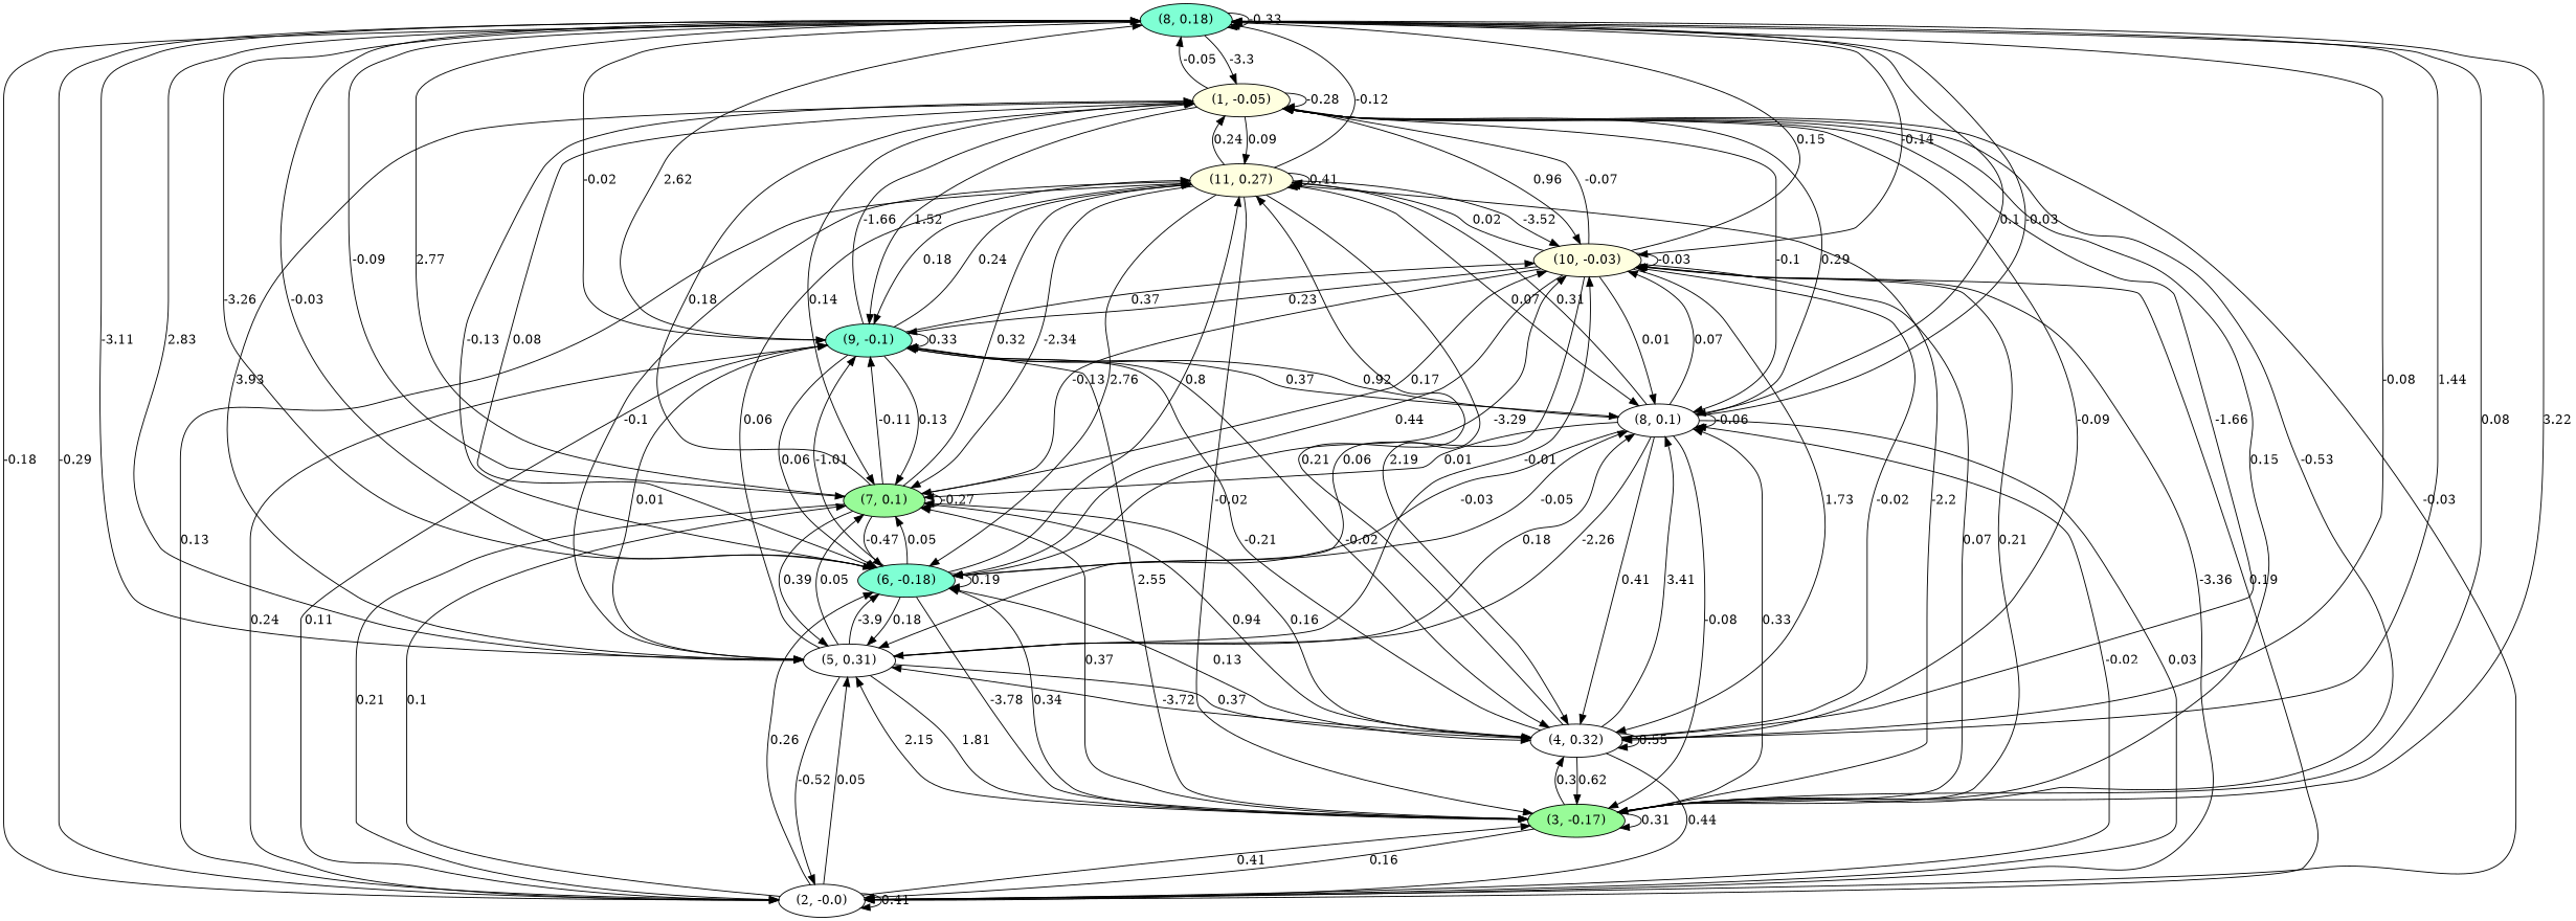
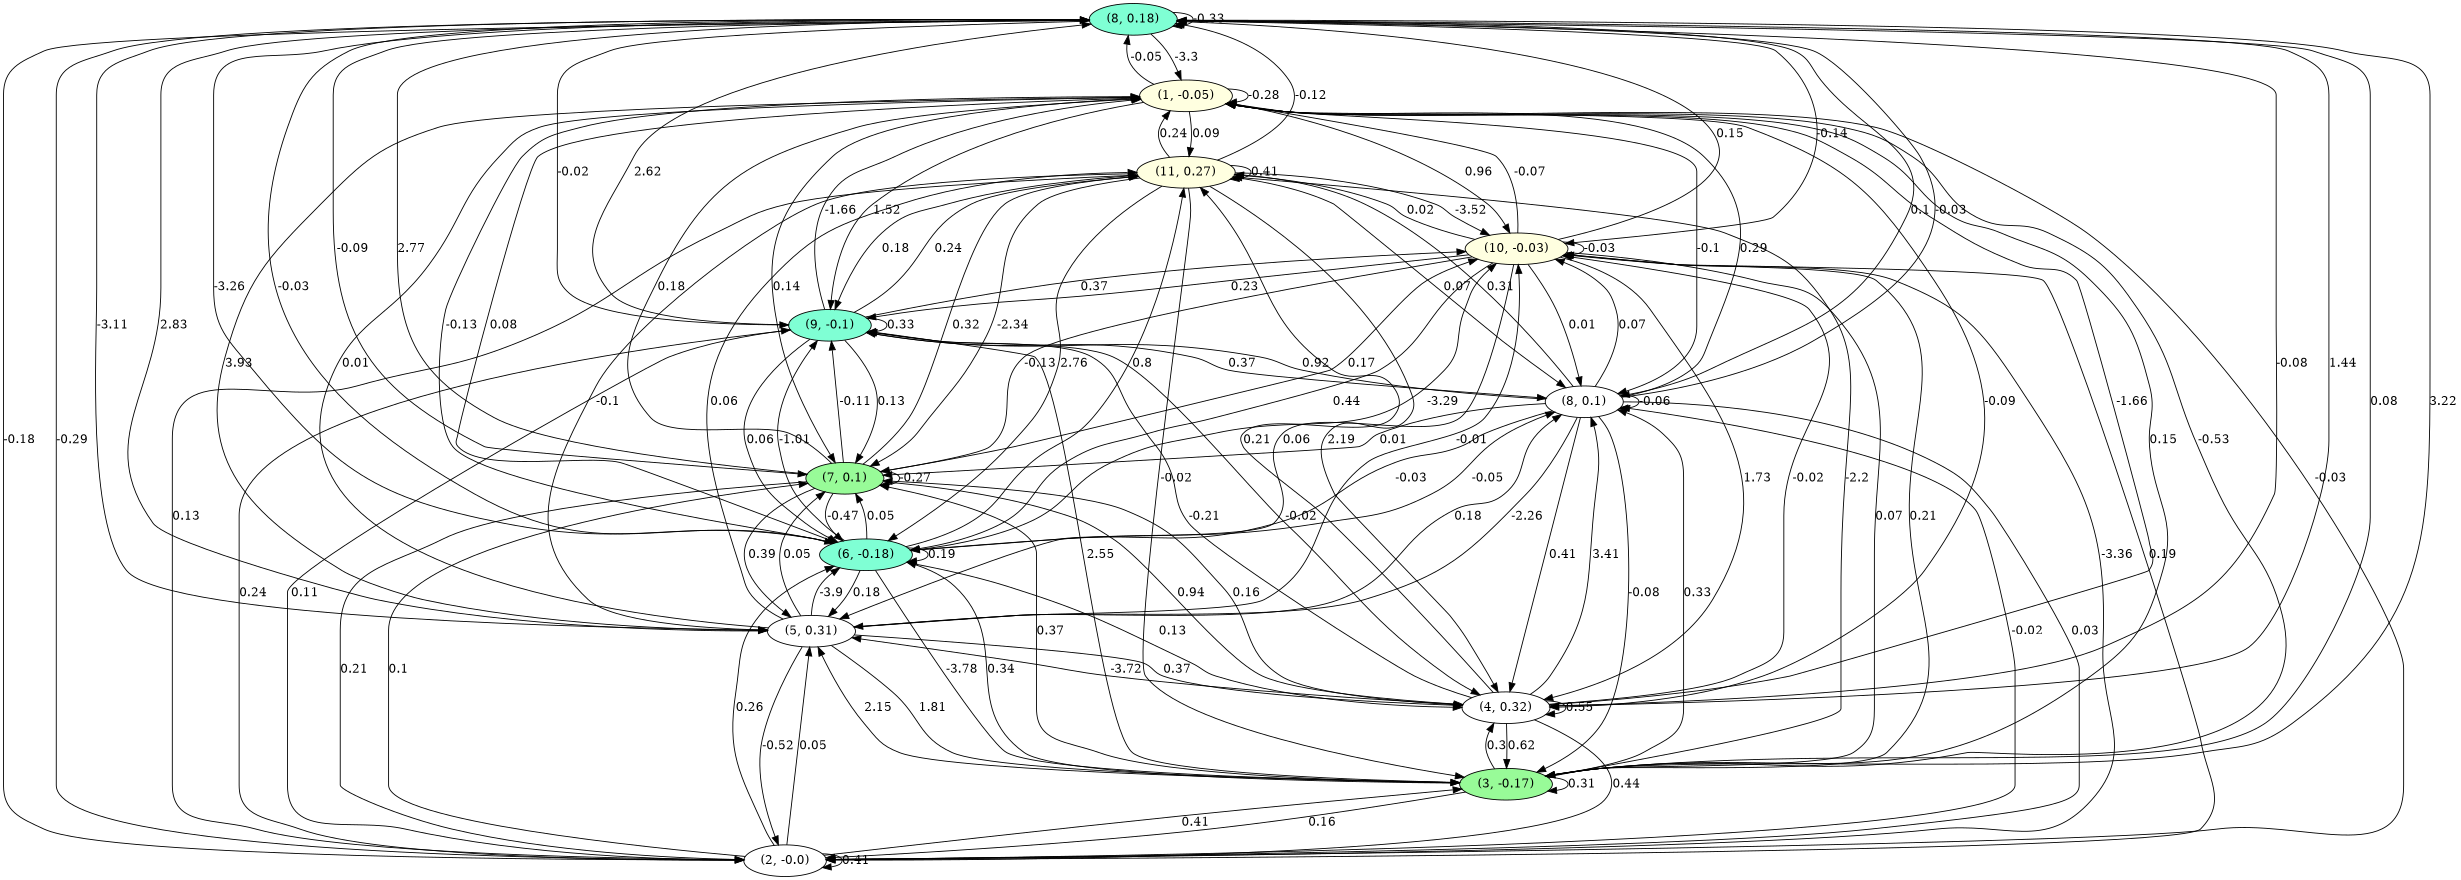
  digraph {
    node [fillcolor=white style=filled]
    n1 [fillcolor=aquamarine label="(8, 0.18)"]
    n2 [fillcolor=lightyellow label="(1, -0.05)"]
    n3 [label="(2, -0.0)"]
    n4 [fillcolor=palegreen label="(3, -0.17)"]
    n5 [label="(4, 0.32)"]
    n6 [label="(5, 0.31)"]
    n7 [fillcolor=aquamarine label="(6, -0.18)"]
    n8 [fillcolor=palegreen label="(7, 0.1)"]
    n9 [label="(8, 0.1)"]
    n10 [fillcolor=aquamarine label="(9, -0.1)"]
    n11 [fillcolor=lightyellow label="(10, -0.03)"]
    n12 [fillcolor=lightyellow label="(11, 0.27)"]
    n1 -> n1 [label=-0.33]
    n1 -> n2 [label=-3.3]
    n1 -> n3 [label=-0.18]
    n1 -> n4 [label=0.08]
    n1 -> n5 [label=1.44]
    n1 -> n6 [label=-3.11]
    n1 -> n7 [label=-0.03]
    n1 -> n8 [label=-0.09]
    n1 -> n9 [label=0.1]
    n1 -> n10 [label=-0.02]
    n1 -> n11 [label=-0.14]
    n2 -> n1 [label=-0.05]
    n2 -> n2 [label=-0.28]
    n2 -> n4 [label=0.15]
    n2 -> n5 [label=-0.09]
    n2 -> n6 [label=3.93]
    n2 -> n7 [label=0.08]
    n2 -> n8 [label=0.14]
    n2 -> n9 [label=-0.1]
    n2 -> n10 [label=1.52]
    n2 -> n11 [label=0.96]
    n2 -> n12 [label=0.09]
    n3 -> n1 [label=-0.29]
    n3 -> n2 [label=-0.03]
    n3 -> n3 [label=0.41]
    n3 -> n4 [label=0.41]
    n3 -> n6 [label=0.05]
    n3 -> n7 [label=0.26]
    n3 -> n8 [label=0.1]
    n3 -> n9 [label=-0.02]
    n3 -> n10 [label=0.11]
    n3 -> n11 [label=0.19]
    n3 -> n12 [label=0.13]
    n4 -> n1 [label=3.22]
    n4 -> n2 [label=-0.53]
    n4 -> n3 [label=0.16]
    n4 -> n4 [label=0.31]
    n4 -> n5 [label=0.3]
    n4 -> n6 [label=2.15]
    n4 -> n7 [label=0.34]
    n4 -> n8 [label=0.37]
    n4 -> n9 [label=0.33]
    n4 -> n10 [label=2.55]
    n4 -> n11 [label=0.21]
    n4 -> n12 [label=-2.2]
    n5 -> n1 [label=-0.08]
    n5 -> n2 [label=-1.66]
    n5 -> n3 [label=0.44]
    n5 -> n4 [label=0.62]
    n5 -> n5 [label=0.55]
    n5 -> n6 [label=-3.72]
    n5 -> n8 [label=0.16]
    n5 -> n9 [label=3.41]
    n5 -> n10 [label=-0.21]
    n5 -> n11 [label=-0.02]
    n5 -> n12 [label=0.21]
    n6 -> n1 [label=2.83]
-   n6 -> n10 [label=0.01]
+   n6 -> n2 [label=0.01]
    n6 -> n3 [label=-0.52]
    n6 -> n4 [label=1.81]
    n6 -> n5 [label=0.37]
    n6 -> n7 [label=-3.9]
    n6 -> n8 [label=0.05]
    n6 -> n9 [label=0.18]
    n6 -> n11 [label=-0.01]
    n6 -> n12 [label=0.06]
    n7 -> n1 [label=-3.26]
    n7 -> n2 [label=-0.13]
    n7 -> n4 [label=-3.78]
    n7 -> n5 [label=0.13]
    n7 -> n6 [label=0.18]
    n7 -> n7 [label=0.19]
    n7 -> n8 [label=0.05]
    n7 -> n9 [label=-0.05]
    n7 -> n10 [label=-1.01]
    n7 -> n11 [label=-3.29]
    n7 -> n12 [label=0.8]
    n8 -> n1 [label=2.77]
    n8 -> n2 [label=0.18]
    n8 -> n3 [label=0.21]
    n8 -> n5 [label=0.94]
    n8 -> n6 [label=0.39]
    n8 -> n7 [label=-0.47]
    n8 -> n8 [label=-0.27]
    n8 -> n10 [label=-0.11]
    n8 -> n11 [label=0.17]
    n8 -> n12 [label=0.32]
    n9 -> n1 [label=-0.03]
    n9 -> n2 [label=0.29]
    n9 -> n3 [label=0.03]
    n9 -> n4 [label=-0.08]
    n9 -> n5 [label=0.41]
    n9 -> n6 [label=-2.26]
    n9 -> n7 [label=-0.03]
    n9 -> n8 [label=0.01]
    n9 -> n9 [label=-0.06]
    n9 -> n10 [label=0.92]
    n9 -> n11 [label=0.07]
    n9 -> n12 [label=0.31]
    n10 -> n1 [label=2.62]
    n10 -> n2 [label=-1.66]
    n10 -> n3 [label=0.24]
    n10 -> n5 [label=-0.02]
    n10 -> n7 [label=0.06]
    n10 -> n8 [label=0.13]
    n10 -> n9 [label=0.37]
    n10 -> n10 [label=0.33]
    n10 -> n11 [label=0.37]
    n10 -> n12 [label=0.24]
    n11 -> n1 [label=0.15]
    n11 -> n2 [label=-0.07]
    n11 -> n3 [label=-3.36]
    n11 -> n4 [label=0.07]
    n11 -> n5 [label=1.73]
    n11 -> n6 [label=0.06]
    n11 -> n7 [label=0.44]
    n11 -> n8 [label=-0.13]
    n11 -> n9 [label=0.01]
    n11 -> n10 [label=0.23]
    n11 -> n11 [label=-0.03]
    n11 -> n12 [label=0.02]
    n12 -> n1 [label=-0.12]
    n12 -> n2 [label=0.24]
    n12 -> n4 [label=-0.02]
    n12 -> n5 [label=2.19]
    n12 -> n6 [label=-0.1]
    n12 -> n7 [label=2.76]
    n12 -> n8 [label=-2.34]
    n12 -> n9 [label=0.07]
    n12 -> n10 [label=0.18]
    n12 -> n11 [label=-3.52]
    n12 -> n12 [label=0.41]
  }
